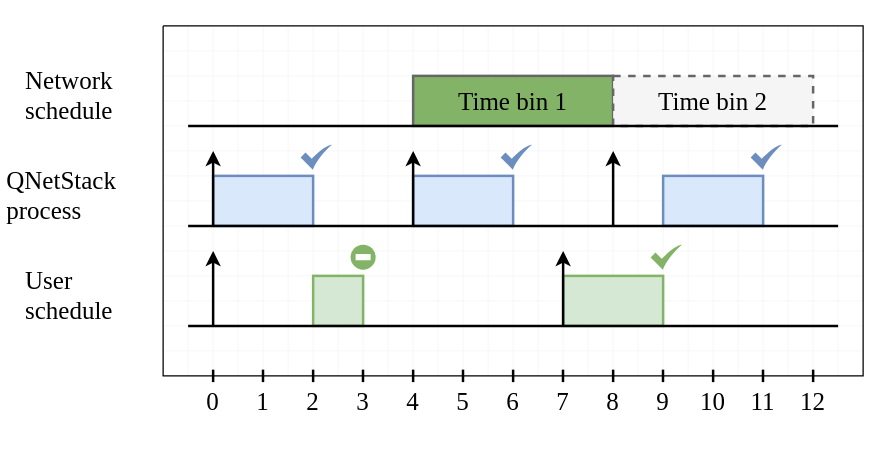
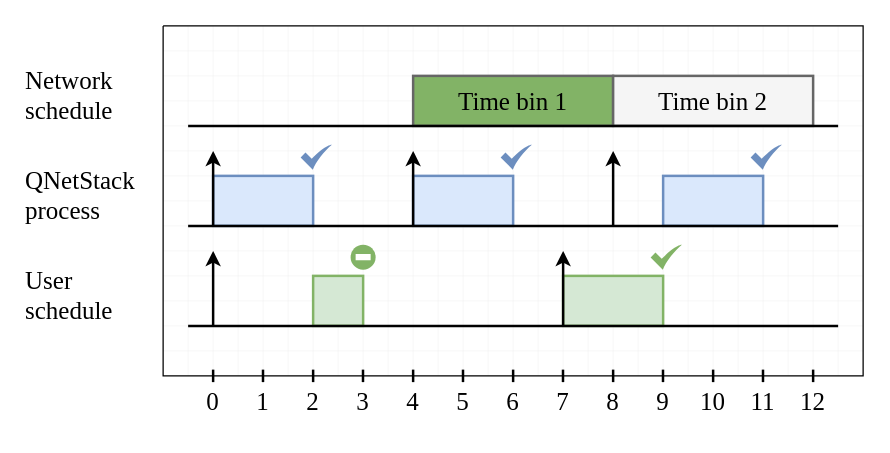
  <mxCell id="0" />
  <mxCell id="1" parent="0" />
  <mxCell id="2" value="" style="verticalLabelPosition=bottom;verticalAlign=top;html=1;shape=mxgraph.basic.patternFillRect;fillStyle=grid;step=20;fillStrokeWidth=0.2;fillStrokeColor=#dddddd;strokeWidth=1;fillColor=#FFFFFF;fontFamily=Times New Roman;fontSize=20;align=center;" parent="1" vertex="1"><mxGeometry x="130" y="20" width="560" height="280" as="geometry" /></mxCell>
  <mxCell id="3" value="" style="rounded=0;whiteSpace=wrap;html=1;strokeWidth=2;fillColor=#d5e8d4;strokeColor=#82b366;" parent="1" vertex="1"><mxGeometry x="450" y="220" width="80" height="40" as="geometry" /></mxCell>
  <mxCell id="4" value="" style="rounded=0;whiteSpace=wrap;html=1;strokeWidth=2;fillColor=#dae8fc;strokeColor=#6c8ebf;" parent="1" vertex="1"><mxGeometry x="170" y="140" width="80" height="40" as="geometry" /></mxCell>
  <mxCell id="5" value="" style="rounded=0;whiteSpace=wrap;html=1;strokeWidth=2;fillColor=#dae8fc;strokeColor=#6c8ebf;" parent="1" vertex="1"><mxGeometry x="330" y="140" width="80" height="40" as="geometry" /></mxCell>
  <mxCell id="6" value="" style="rounded=0;whiteSpace=wrap;html=1;strokeWidth=2;fillColor=#dae8fc;strokeColor=#6c8ebf;" parent="1" vertex="1"><mxGeometry x="530" y="140" width="80" height="40" as="geometry" /></mxCell>
  <mxCell id="7" value="" style="rounded=0;whiteSpace=wrap;html=1;strokeWidth=2;fillColor=#d5e8d4;strokeColor=#82b366;" parent="1" vertex="1"><mxGeometry x="250" y="220" width="40" height="40" as="geometry" /></mxCell>
  <mxCell id="8" value="Time bin 1" style="rounded=0;whiteSpace=wrap;html=1;strokeWidth=2;fillColor=#82b366;strokeColor=#666666;fontFamily=Times New Roman;fontSize=20;" parent="1" vertex="1"><mxGeometry x="330" y="60" width="160" height="40" as="geometry" /></mxCell>
- <mxCell id="9" value="Time bin 2" style="rounded=0;whiteSpace=wrap;html=1;strokeWidth=2;fillColor=#f5f5f5;strokeColor=#666666;fontFamily=Times New Roman;fontSize=20;dashed=1;" parent="1" vertex="1"><mxGeometry x="490" y="60" width="160" height="40" as="geometry" /></mxCell>
+ <mxCell id="9" value="Time bin 2" style="rounded=0;whiteSpace=wrap;html=1;strokeWidth=2;fillColor=#f5f5f5;strokeColor=#666666;fontFamily=Times New Roman;fontSize=20;" parent="1" vertex="1"><mxGeometry x="490" y="60" width="160" height="40" as="geometry" /></mxCell>
  <mxCell id="10" style="edgeStyle=orthogonalEdgeStyle;rounded=1;orthogonalLoop=1;jettySize=auto;html=1;strokeWidth=2;" parent="1" edge="1"><mxGeometry relative="1" as="geometry"><mxPoint x="170" y="120" as="targetPoint" /><mxPoint x="170" y="180" as="sourcePoint" /></mxGeometry></mxCell>
  <mxCell id="11" style="edgeStyle=orthogonalEdgeStyle;rounded=1;orthogonalLoop=1;jettySize=auto;html=1;strokeWidth=2;" parent="1" edge="1"><mxGeometry relative="1" as="geometry"><mxPoint x="330" y="120" as="targetPoint" /><mxPoint x="330" y="180" as="sourcePoint" /></mxGeometry></mxCell>
  <mxCell id="12" style="edgeStyle=orthogonalEdgeStyle;rounded=1;orthogonalLoop=1;jettySize=auto;html=1;strokeWidth=2;" parent="1" edge="1"><mxGeometry relative="1" as="geometry"><mxPoint x="490" y="120" as="targetPoint" /><mxPoint x="490" y="180" as="sourcePoint" /></mxGeometry></mxCell>
  <mxCell id="13" style="edgeStyle=orthogonalEdgeStyle;rounded=1;orthogonalLoop=1;jettySize=auto;html=1;strokeWidth=2;" parent="1" edge="1"><mxGeometry relative="1" as="geometry"><mxPoint x="170" y="200" as="targetPoint" /><mxPoint x="170" y="260" as="sourcePoint" /></mxGeometry></mxCell>
  <mxCell id="14" style="edgeStyle=orthogonalEdgeStyle;rounded=1;orthogonalLoop=1;jettySize=auto;html=1;strokeWidth=2;" parent="1" edge="1"><mxGeometry relative="1" as="geometry"><mxPoint x="450" y="200" as="targetPoint" /><mxPoint x="450" y="260" as="sourcePoint" /></mxGeometry></mxCell>
  <mxCell id="15" value="Network schedule" style="text;html=1;strokeColor=none;fillColor=none;align=left;verticalAlign=middle;whiteSpace=wrap;rounded=0;fontSize=20;fontColor=#000000;fontFamily=Times New Roman;spacing=0;" parent="1" vertex="1"><mxGeometry x="20" y="45" width="100" height="60" as="geometry" /></mxCell>
- <mxCell id="16" value="QNetStack process" style="text;html=1;strokeColor=none;fillColor=none;align=left;verticalAlign=middle;whiteSpace=wrap;rounded=0;fontSize=20;fontColor=#000000;fontFamily=Times New Roman;spacing=0;" parent="1" vertex="1"><mxGeometry x="5" y="125" width="100" height="60" as="geometry" /></mxCell>
+ <mxCell id="16" value="QNetStack process" style="text;html=1;strokeColor=none;fillColor=none;align=left;verticalAlign=middle;whiteSpace=wrap;rounded=0;fontSize=20;fontColor=#000000;fontFamily=Times New Roman;spacing=0;" parent="1" vertex="1"><mxGeometry x="20" y="125" width="100" height="60" as="geometry" /></mxCell>
  <mxCell id="17" value="User schedule" style="text;html=1;strokeColor=none;fillColor=none;align=left;verticalAlign=middle;whiteSpace=wrap;rounded=0;fontSize=20;fontColor=#000000;fontFamily=Times New Roman;spacing=0;" parent="1" vertex="1"><mxGeometry x="20" y="205" width="100" height="60" as="geometry" /></mxCell>
  <mxCell id="18" value="" style="html=1;aspect=fixed;strokeColor=none;shadow=0;align=center;verticalAlign=top;shape=mxgraph.gcp2.check;fontFamily=Times New Roman;fontSize=20;fillColor=#6C8EBF;" parent="1" vertex="1"><mxGeometry x="240" y="115" width="25" height="20" as="geometry" /></mxCell>
  <mxCell id="19" value="" style="html=1;aspect=fixed;strokeColor=none;shadow=0;align=center;verticalAlign=top;shape=mxgraph.gcp2.check;fontFamily=Times New Roman;fontSize=20;fillColor=#6C8EBF;" parent="1" vertex="1"><mxGeometry x="400" y="115" width="25" height="20" as="geometry" /></mxCell>
  <mxCell id="20" value="" style="html=1;aspect=fixed;strokeColor=none;shadow=0;align=center;verticalAlign=top;shape=mxgraph.gcp2.check;fontFamily=Times New Roman;fontSize=20;fillColor=#6C8EBF;" parent="1" vertex="1"><mxGeometry x="600" y="115" width="25" height="20" as="geometry" /></mxCell>
  <mxCell id="21" value="" style="html=1;aspect=fixed;strokeColor=none;shadow=0;align=center;verticalAlign=top;shape=mxgraph.gcp2.check;fontFamily=Times New Roman;fontSize=20;fillColor=#82B366;" parent="1" vertex="1"><mxGeometry x="520" y="195" width="25" height="20" as="geometry" /></mxCell>
  <mxCell id="22" value="0" style="text;html=1;strokeColor=none;fillColor=none;align=center;verticalAlign=middle;whiteSpace=wrap;rounded=0;fontSize=20;fontColor=#000000;fontFamily=Times New Roman;spacing=0;fontStyle=0" parent="1" vertex="1"><mxGeometry x="150" y="300" width="40" height="40" as="geometry" /></mxCell>
  <mxCell id="23" value="2" style="text;html=1;strokeColor=none;fillColor=none;align=center;verticalAlign=middle;whiteSpace=wrap;rounded=0;fontSize=20;fontColor=#000000;fontFamily=Times New Roman;spacing=0;fontStyle=0" parent="1" vertex="1"><mxGeometry x="230" y="300" width="40" height="40" as="geometry" /></mxCell>
  <mxCell id="24" value="3" style="text;html=1;strokeColor=none;fillColor=none;align=center;verticalAlign=middle;whiteSpace=wrap;rounded=0;fontSize=20;fontColor=#000000;fontFamily=Times New Roman;spacing=0;fontStyle=0" parent="1" vertex="1"><mxGeometry x="270" y="300" width="40" height="40" as="geometry" /></mxCell>
  <mxCell id="25" value="4" style="text;html=1;strokeColor=none;fillColor=none;align=center;verticalAlign=middle;whiteSpace=wrap;rounded=0;fontSize=20;fontColor=#000000;fontFamily=Times New Roman;spacing=0;fontStyle=0" parent="1" vertex="1"><mxGeometry x="310" y="300" width="40" height="40" as="geometry" /></mxCell>
  <mxCell id="26" value="6" style="text;html=1;strokeColor=none;fillColor=none;align=center;verticalAlign=middle;whiteSpace=wrap;rounded=0;fontSize=20;fontColor=#000000;fontFamily=Times New Roman;spacing=0;fontStyle=0" parent="1" vertex="1"><mxGeometry x="390" y="300" width="40" height="40" as="geometry" /></mxCell>
  <mxCell id="27" value="7" style="text;html=1;strokeColor=none;fillColor=none;align=center;verticalAlign=middle;whiteSpace=wrap;rounded=0;fontSize=20;fontColor=#000000;fontFamily=Times New Roman;spacing=0;fontStyle=0" parent="1" vertex="1"><mxGeometry x="430" y="300" width="40" height="40" as="geometry" /></mxCell>
  <mxCell id="28" value="8" style="text;html=1;strokeColor=none;fillColor=none;align=center;verticalAlign=middle;whiteSpace=wrap;rounded=0;fontSize=20;fontColor=#000000;fontFamily=Times New Roman;spacing=0;fontStyle=0" parent="1" vertex="1"><mxGeometry x="470" y="300" width="40" height="40" as="geometry" /></mxCell>
  <mxCell id="29" value="9" style="text;html=1;strokeColor=none;fillColor=none;align=center;verticalAlign=middle;whiteSpace=wrap;rounded=0;fontSize=20;fontColor=#000000;fontFamily=Times New Roman;spacing=0;fontStyle=0" parent="1" vertex="1"><mxGeometry x="510" y="300" width="40" height="40" as="geometry" /></mxCell>
  <mxCell id="30" value="11" style="text;html=1;strokeColor=none;fillColor=none;align=center;verticalAlign=middle;whiteSpace=wrap;rounded=0;fontSize=20;fontColor=#000000;fontFamily=Times New Roman;spacing=0;fontStyle=0" parent="1" vertex="1"><mxGeometry x="590" y="300" width="40" height="40" as="geometry" /></mxCell>
  <mxCell id="31" value="12" style="text;html=1;strokeColor=none;fillColor=none;align=center;verticalAlign=middle;whiteSpace=wrap;rounded=0;fontSize=20;fontColor=#000000;fontFamily=Times New Roman;spacing=0;fontStyle=0" parent="1" vertex="1"><mxGeometry x="630" y="300" width="40" height="40" as="geometry" /></mxCell>
  <mxCell id="32" value="" style="group" parent="1" vertex="1" connectable="0"><mxGeometry x="170" y="295" width="480" height="10" as="geometry" /></mxCell>
  <mxCell id="33" value="" style="endArrow=none;html=1;strokeWidth=2;fontFamily=Times New Roman;fontSize=20;" parent="32" edge="1"><mxGeometry width="50" height="50" relative="1" as="geometry"><mxPoint as="sourcePoint" /><mxPoint y="10" as="targetPoint" /></mxGeometry></mxCell>
  <mxCell id="34" value="" style="endArrow=none;html=1;strokeWidth=2;fontFamily=Times New Roman;fontSize=20;" parent="32" edge="1"><mxGeometry width="50" height="50" relative="1" as="geometry"><mxPoint x="39.9" as="sourcePoint" /><mxPoint x="39.9" y="10" as="targetPoint" /></mxGeometry></mxCell>
  <mxCell id="35" value="" style="endArrow=none;html=1;strokeWidth=2;fontFamily=Times New Roman;fontSize=20;" parent="32" edge="1"><mxGeometry width="50" height="50" relative="1" as="geometry"><mxPoint x="80.0" as="sourcePoint" /><mxPoint x="80.0" y="10" as="targetPoint" /></mxGeometry></mxCell>
  <mxCell id="36" value="" style="endArrow=none;html=1;strokeWidth=2;fontFamily=Times New Roman;fontSize=20;" parent="32" edge="1"><mxGeometry width="50" height="50" relative="1" as="geometry"><mxPoint x="119.9" as="sourcePoint" /><mxPoint x="119.9" y="10" as="targetPoint" /></mxGeometry></mxCell>
  <mxCell id="37" value="" style="endArrow=none;html=1;strokeWidth=2;fontFamily=Times New Roman;fontSize=20;" parent="32" edge="1"><mxGeometry width="50" height="50" relative="1" as="geometry"><mxPoint x="160.0" as="sourcePoint" /><mxPoint x="160.0" y="10" as="targetPoint" /></mxGeometry></mxCell>
  <mxCell id="38" value="" style="endArrow=none;html=1;strokeWidth=2;fontFamily=Times New Roman;fontSize=20;" parent="32" edge="1"><mxGeometry width="50" height="50" relative="1" as="geometry"><mxPoint x="199.9" as="sourcePoint" /><mxPoint x="199.9" y="10" as="targetPoint" /></mxGeometry></mxCell>
  <mxCell id="39" value="" style="endArrow=none;html=1;strokeWidth=2;fontFamily=Times New Roman;fontSize=20;" parent="32" edge="1"><mxGeometry width="50" height="50" relative="1" as="geometry"><mxPoint x="240.0" as="sourcePoint" /><mxPoint x="240.0" y="10" as="targetPoint" /></mxGeometry></mxCell>
  <mxCell id="40" value="" style="endArrow=none;html=1;strokeWidth=2;fontFamily=Times New Roman;fontSize=20;" parent="32" edge="1"><mxGeometry width="50" height="50" relative="1" as="geometry"><mxPoint x="279.9" as="sourcePoint" /><mxPoint x="279.9" y="10" as="targetPoint" /></mxGeometry></mxCell>
  <mxCell id="41" value="" style="endArrow=none;html=1;strokeWidth=2;fontFamily=Times New Roman;fontSize=20;" parent="32" edge="1"><mxGeometry width="50" height="50" relative="1" as="geometry"><mxPoint x="320.0" as="sourcePoint" /><mxPoint x="320.0" y="10" as="targetPoint" /></mxGeometry></mxCell>
  <mxCell id="42" value="" style="endArrow=none;html=1;strokeWidth=2;fontFamily=Times New Roman;fontSize=20;" parent="32" edge="1"><mxGeometry width="50" height="50" relative="1" as="geometry"><mxPoint x="359.9" as="sourcePoint" /><mxPoint x="359.9" y="10" as="targetPoint" /></mxGeometry></mxCell>
  <mxCell id="43" value="" style="endArrow=none;html=1;strokeWidth=2;fontFamily=Times New Roman;fontSize=20;" parent="32" edge="1"><mxGeometry width="50" height="50" relative="1" as="geometry"><mxPoint x="400.0" as="sourcePoint" /><mxPoint x="400.0" y="10" as="targetPoint" /></mxGeometry></mxCell>
  <mxCell id="44" value="" style="endArrow=none;html=1;strokeWidth=2;fontFamily=Times New Roman;fontSize=20;" parent="32" edge="1"><mxGeometry width="50" height="50" relative="1" as="geometry"><mxPoint x="439.9" as="sourcePoint" /><mxPoint x="439.9" y="10" as="targetPoint" /></mxGeometry></mxCell>
  <mxCell id="45" value="" style="endArrow=none;html=1;strokeWidth=2;fontFamily=Times New Roman;fontSize=20;" parent="32" edge="1"><mxGeometry width="50" height="50" relative="1" as="geometry"><mxPoint x="480" as="sourcePoint" /><mxPoint x="480" y="10" as="targetPoint" /></mxGeometry></mxCell>
  <mxCell id="46" value="" style="ellipse;whiteSpace=wrap;html=1;aspect=fixed;strokeWidth=2;fillColor=#82B366;fontFamily=Times New Roman;fontSize=20;align=left;strokeColor=none;" parent="1" vertex="1"><mxGeometry x="280" y="195" width="20" height="20" as="geometry" /></mxCell>
  <mxCell id="47" value="" style="rounded=0;whiteSpace=wrap;html=1;strokeWidth=2;fontFamily=Times New Roman;fontSize=20;align=left;strokeColor=none;fillColor=#FFFFFF;" parent="1" vertex="1"><mxGeometry x="284" y="202.5" width="12" height="5" as="geometry" /></mxCell>
  <mxCell id="48" style="edgeStyle=orthogonalEdgeStyle;rounded=1;orthogonalLoop=1;jettySize=auto;html=1;strokeWidth=2;endArrow=none;endFill=0;" parent="1" edge="1"><mxGeometry relative="1" as="geometry"><mxPoint x="670" y="180" as="targetPoint" /><mxPoint x="150" y="180" as="sourcePoint" /></mxGeometry></mxCell>
  <mxCell id="49" style="edgeStyle=orthogonalEdgeStyle;rounded=1;orthogonalLoop=1;jettySize=auto;html=1;strokeWidth=2;endArrow=none;endFill=0;" parent="1" edge="1"><mxGeometry relative="1" as="geometry"><mxPoint x="670" y="100" as="targetPoint" /><mxPoint x="150" y="100" as="sourcePoint" /></mxGeometry></mxCell>
  <mxCell id="50" style="edgeStyle=orthogonalEdgeStyle;rounded=1;orthogonalLoop=1;jettySize=auto;html=1;strokeWidth=2;endArrow=none;endFill=0;" parent="1" edge="1"><mxGeometry relative="1" as="geometry"><mxPoint x="670" y="260" as="targetPoint" /><mxPoint x="150" y="260" as="sourcePoint" /></mxGeometry></mxCell>
  <mxCell id="51" value="1" style="text;html=1;strokeColor=none;fillColor=none;align=center;verticalAlign=middle;whiteSpace=wrap;rounded=0;fontSize=20;fontColor=#000000;fontFamily=Times New Roman;spacing=0;fontStyle=0" parent="1" vertex="1"><mxGeometry x="190" y="300" width="40" height="40" as="geometry" /></mxCell>
  <mxCell id="52" value="5" style="text;html=1;strokeColor=none;fillColor=none;align=center;verticalAlign=middle;whiteSpace=wrap;rounded=0;fontSize=20;fontColor=#000000;fontFamily=Times New Roman;spacing=0;fontStyle=0" parent="1" vertex="1"><mxGeometry x="350" y="300" width="40" height="40" as="geometry" /></mxCell>
  <mxCell id="53" value="10" style="text;html=1;strokeColor=none;fillColor=none;align=center;verticalAlign=middle;whiteSpace=wrap;rounded=0;fontSize=20;fontColor=#000000;fontFamily=Times New Roman;spacing=0;fontStyle=0" parent="1" vertex="1"><mxGeometry x="550" y="300" width="40" height="40" as="geometry" /></mxCell>
